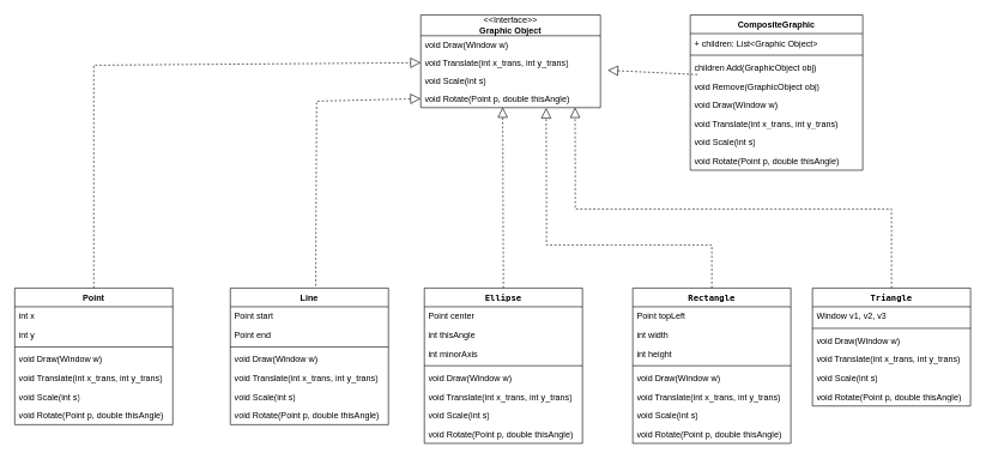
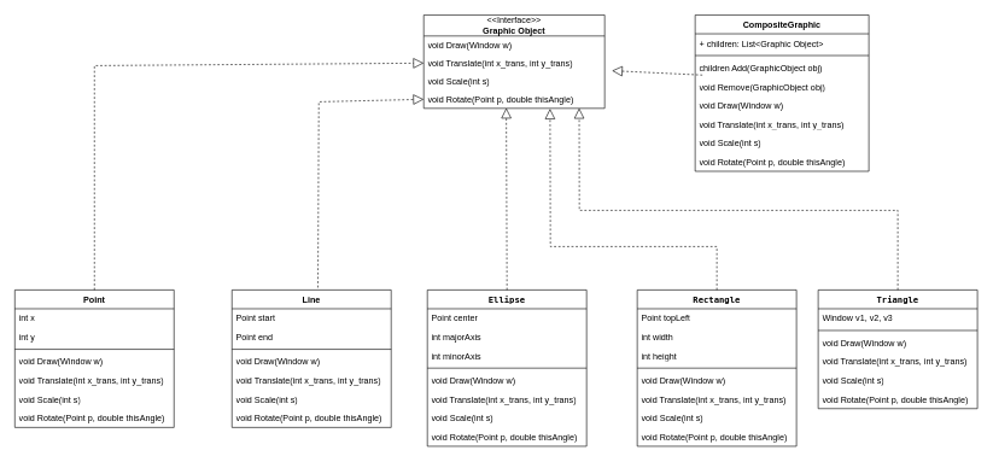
  <mxCell id="0" />
  <mxCell id="1" parent="0" />
  <mxCell id="2" value="&lt;div&gt;&lt;span style=&quot;font-weight: normal;&quot;&gt;&amp;lt;&amp;lt;Interface&amp;gt;&amp;gt;&lt;/span&gt;&lt;/div&gt;Graphic Object" style="swimlane;fontStyle=1;align=center;verticalAlign=middle;childLayout=stackLayout;horizontal=1;startSize=29;horizontalStack=0;resizeParent=1;resizeParentMax=0;resizeLast=0;collapsible=0;marginBottom=0;html=1;whiteSpace=wrap;" vertex="1" parent="1"><mxGeometry x="585" y="20" width="250" height="129" as="geometry" /></mxCell>
  <mxCell id="3" value="void Draw(Window w)" style="text;html=1;strokeColor=none;fillColor=none;align=left;verticalAlign=middle;spacingLeft=4;spacingRight=4;overflow=hidden;rotatable=0;points=[[0,0.5],[1,0.5]];portConstraint=eastwest;whiteSpace=wrap;" vertex="1" parent="2"><mxGeometry y="29" width="250" height="25" as="geometry" /></mxCell>
  <mxCell id="4" value="void Translate(int x_trans, int y_trans)" style="text;html=1;strokeColor=none;fillColor=none;align=left;verticalAlign=middle;spacingLeft=4;spacingRight=4;overflow=hidden;rotatable=0;points=[[0,0.5],[1,0.5]];portConstraint=eastwest;whiteSpace=wrap;" vertex="1" parent="2"><mxGeometry y="54" width="250" height="25" as="geometry" /></mxCell>
  <mxCell id="5" value="void Scale(int s)" style="text;html=1;strokeColor=none;fillColor=none;align=left;verticalAlign=middle;spacingLeft=4;spacingRight=4;overflow=hidden;rotatable=0;points=[[0,0.5],[1,0.5]];portConstraint=eastwest;whiteSpace=wrap;" vertex="1" parent="2"><mxGeometry y="79" width="250" height="25" as="geometry" /></mxCell>
  <mxCell id="6" value="void Rotate(Point p, double thisAngle)" style="text;html=1;strokeColor=none;fillColor=none;align=left;verticalAlign=middle;spacingLeft=4;spacingRight=4;overflow=hidden;rotatable=0;points=[[0,0.5],[1,0.5]];portConstraint=eastwest;whiteSpace=wrap;" vertex="1" parent="2"><mxGeometry y="104" width="250" height="25" as="geometry" /></mxCell>
  <mxCell id="7" value="CompositeGraphic" style="swimlane;fontStyle=1;align=center;verticalAlign=top;childLayout=stackLayout;horizontal=1;startSize=26;horizontalStack=0;resizeParent=1;resizeParentMax=0;resizeLast=0;collapsible=1;marginBottom=0;whiteSpace=wrap;html=1;" vertex="1" parent="1"><mxGeometry x="960" y="20" width="240" height="216" as="geometry" /></mxCell>
  <mxCell id="8" value="+ children: List&amp;lt;Graphic Object&amp;gt;" style="text;strokeColor=none;fillColor=none;align=left;verticalAlign=top;spacingLeft=4;spacingRight=4;overflow=hidden;rotatable=0;points=[[0,0.5],[1,0.5]];portConstraint=eastwest;whiteSpace=wrap;html=1;" vertex="1" parent="7"><mxGeometry y="26" width="240" height="26" as="geometry" /></mxCell>
  <mxCell id="9" value="" style="line;strokeWidth=1;fillColor=none;align=left;verticalAlign=middle;spacingTop=-1;spacingLeft=3;spacingRight=3;rotatable=0;labelPosition=right;points=[];portConstraint=eastwest;strokeColor=inherit;" vertex="1" parent="7"><mxGeometry y="52" width="240" height="8" as="geometry" /></mxCell>
  <mxCell id="10" value="children Add(GraphicObject obj)" style="text;strokeColor=none;fillColor=none;align=left;verticalAlign=top;spacingLeft=4;spacingRight=4;overflow=hidden;rotatable=0;points=[[0,0.5],[1,0.5]];portConstraint=eastwest;whiteSpace=wrap;html=1;" vertex="1" parent="7"><mxGeometry y="60" width="240" height="26" as="geometry" /></mxCell>
  <mxCell id="11" value="void Remove(GraphicObject obj)" style="text;strokeColor=none;fillColor=none;align=left;verticalAlign=top;spacingLeft=4;spacingRight=4;overflow=hidden;rotatable=0;points=[[0,0.5],[1,0.5]];portConstraint=eastwest;whiteSpace=wrap;html=1;" vertex="1" parent="7"><mxGeometry y="86" width="240" height="26" as="geometry" /></mxCell>
  <mxCell id="12" value="void Draw(Window w)" style="text;strokeColor=none;fillColor=none;align=left;verticalAlign=top;spacingLeft=4;spacingRight=4;overflow=hidden;rotatable=0;points=[[0,0.5],[1,0.5]];portConstraint=eastwest;whiteSpace=wrap;html=1;" vertex="1" parent="7"><mxGeometry y="112" width="240" height="26" as="geometry" /></mxCell>
  <mxCell id="13" value="void Translate(int x_trans, int y_trans)" style="text;strokeColor=none;fillColor=none;align=left;verticalAlign=top;spacingLeft=4;spacingRight=4;overflow=hidden;rotatable=0;points=[[0,0.5],[1,0.5]];portConstraint=eastwest;whiteSpace=wrap;html=1;" vertex="1" parent="7"><mxGeometry y="138" width="240" height="26" as="geometry" /></mxCell>
  <mxCell id="14" value="void Scale(int s)" style="text;strokeColor=none;fillColor=none;align=left;verticalAlign=top;spacingLeft=4;spacingRight=4;overflow=hidden;rotatable=0;points=[[0,0.5],[1,0.5]];portConstraint=eastwest;whiteSpace=wrap;html=1;" vertex="1" parent="7"><mxGeometry y="164" width="240" height="26" as="geometry" /></mxCell>
  <mxCell id="15" value="void Rotate(Point p, double thisAngle)" style="text;strokeColor=none;fillColor=none;align=left;verticalAlign=top;spacingLeft=4;spacingRight=4;overflow=hidden;rotatable=0;points=[[0,0.5],[1,0.5]];portConstraint=eastwest;whiteSpace=wrap;html=1;" vertex="1" parent="7"><mxGeometry y="190" width="240" height="26" as="geometry" /></mxCell>
  <mxCell id="16" value="Point" style="swimlane;fontStyle=1;align=center;verticalAlign=top;childLayout=stackLayout;horizontal=1;startSize=26;horizontalStack=0;resizeParent=1;resizeParentMax=0;resizeLast=0;collapsible=1;marginBottom=0;whiteSpace=wrap;html=1;" vertex="1" parent="1"><mxGeometry x="20" y="400" width="220" height="190" as="geometry" /></mxCell>
  <mxCell id="17" value="int x" style="text;strokeColor=none;fillColor=none;align=left;verticalAlign=top;spacingLeft=4;spacingRight=4;overflow=hidden;rotatable=0;points=[[0,0.5],[1,0.5]];portConstraint=eastwest;whiteSpace=wrap;html=1;" vertex="1" parent="16"><mxGeometry y="26" width="220" height="26" as="geometry" /></mxCell>
  <mxCell id="18" value="int y" style="text;strokeColor=none;fillColor=none;align=left;verticalAlign=top;spacingLeft=4;spacingRight=4;overflow=hidden;rotatable=0;points=[[0,0.5],[1,0.5]];portConstraint=eastwest;whiteSpace=wrap;html=1;" vertex="1" parent="16"><mxGeometry y="52" width="220" height="26" as="geometry" /></mxCell>
  <mxCell id="19" value="" style="line;strokeWidth=1;fillColor=none;align=left;verticalAlign=middle;spacingTop=-1;spacingLeft=3;spacingRight=3;rotatable=0;labelPosition=right;points=[];portConstraint=eastwest;strokeColor=inherit;" vertex="1" parent="16"><mxGeometry y="78" width="220" height="8" as="geometry" /></mxCell>
  <mxCell id="20" value="void Draw(Window w)" style="text;strokeColor=none;fillColor=none;align=left;verticalAlign=top;spacingLeft=4;spacingRight=4;overflow=hidden;rotatable=0;points=[[0,0.5],[1,0.5]];portConstraint=eastwest;whiteSpace=wrap;html=1;" vertex="1" parent="16"><mxGeometry y="86" width="220" height="26" as="geometry" /></mxCell>
  <mxCell id="21" value="&lt;div&gt;void Translate(int x_trans, int y_trans)&lt;/div&gt;&lt;div&gt;&lt;br&gt;&lt;/div&gt;" style="text;strokeColor=none;fillColor=none;align=left;verticalAlign=top;spacingLeft=4;spacingRight=4;overflow=hidden;rotatable=0;points=[[0,0.5],[1,0.5]];portConstraint=eastwest;whiteSpace=wrap;html=1;" vertex="1" parent="16"><mxGeometry y="112" width="220" height="26" as="geometry" /></mxCell>
  <mxCell id="22" value="&lt;div&gt;void Scale(int s)&lt;/div&gt;" style="text;strokeColor=none;fillColor=none;align=left;verticalAlign=top;spacingLeft=4;spacingRight=4;overflow=hidden;rotatable=0;points=[[0,0.5],[1,0.5]];portConstraint=eastwest;whiteSpace=wrap;html=1;" vertex="1" parent="16"><mxGeometry y="138" width="220" height="26" as="geometry" /></mxCell>
  <mxCell id="23" value="&lt;div&gt;void Rotate(Point p, double thisAngle)&lt;/div&gt;" style="text;strokeColor=none;fillColor=none;align=left;verticalAlign=top;spacingLeft=4;spacingRight=4;overflow=hidden;rotatable=0;points=[[0,0.5],[1,0.5]];portConstraint=eastwest;whiteSpace=wrap;html=1;" vertex="1" parent="16"><mxGeometry y="164" width="220" height="26" as="geometry" /></mxCell>
  <mxCell id="24" value="Line" style="swimlane;fontStyle=1;align=center;verticalAlign=top;childLayout=stackLayout;horizontal=1;startSize=26;horizontalStack=0;resizeParent=1;resizeParentMax=0;resizeLast=0;collapsible=1;marginBottom=0;whiteSpace=wrap;html=1;" vertex="1" parent="1"><mxGeometry x="320" y="400" width="220" height="190" as="geometry" /></mxCell>
  <mxCell id="25" value="Point start" style="text;strokeColor=none;fillColor=none;align=left;verticalAlign=top;spacingLeft=4;spacingRight=4;overflow=hidden;rotatable=0;points=[[0,0.5],[1,0.5]];portConstraint=eastwest;whiteSpace=wrap;html=1;" vertex="1" parent="24"><mxGeometry y="26" width="220" height="26" as="geometry" /></mxCell>
  <mxCell id="26" value="Point end" style="text;strokeColor=none;fillColor=none;align=left;verticalAlign=top;spacingLeft=4;spacingRight=4;overflow=hidden;rotatable=0;points=[[0,0.5],[1,0.5]];portConstraint=eastwest;whiteSpace=wrap;html=1;" vertex="1" parent="24"><mxGeometry y="52" width="220" height="26" as="geometry" /></mxCell>
  <mxCell id="27" value="" style="line;strokeWidth=1;fillColor=none;align=left;verticalAlign=middle;spacingTop=-1;spacingLeft=3;spacingRight=3;rotatable=0;labelPosition=right;points=[];portConstraint=eastwest;strokeColor=inherit;" vertex="1" parent="24"><mxGeometry y="78" width="220" height="8" as="geometry" /></mxCell>
  <mxCell id="28" value="void Draw(Window w)" style="text;strokeColor=none;fillColor=none;align=left;verticalAlign=top;spacingLeft=4;spacingRight=4;overflow=hidden;rotatable=0;points=[[0,0.5],[1,0.5]];portConstraint=eastwest;whiteSpace=wrap;html=1;" vertex="1" parent="24"><mxGeometry y="86" width="220" height="26" as="geometry" /></mxCell>
  <mxCell id="29" value="&lt;div&gt;void Translate(int x_trans, int y_trans)&lt;/div&gt;&lt;div&gt;&lt;br&gt;&lt;/div&gt;" style="text;strokeColor=none;fillColor=none;align=left;verticalAlign=top;spacingLeft=4;spacingRight=4;overflow=hidden;rotatable=0;points=[[0,0.5],[1,0.5]];portConstraint=eastwest;whiteSpace=wrap;html=1;" vertex="1" parent="24"><mxGeometry y="112" width="220" height="26" as="geometry" /></mxCell>
  <mxCell id="30" value="&lt;div&gt;void Scale(int s)&lt;/div&gt;" style="text;strokeColor=none;fillColor=none;align=left;verticalAlign=top;spacingLeft=4;spacingRight=4;overflow=hidden;rotatable=0;points=[[0,0.5],[1,0.5]];portConstraint=eastwest;whiteSpace=wrap;html=1;" vertex="1" parent="24"><mxGeometry y="138" width="220" height="26" as="geometry" /></mxCell>
  <mxCell id="31" value="&lt;div&gt;void Rotate(Point p, double thisAngle)&lt;/div&gt;" style="text;strokeColor=none;fillColor=none;align=left;verticalAlign=top;spacingLeft=4;spacingRight=4;overflow=hidden;rotatable=0;points=[[0,0.5],[1,0.5]];portConstraint=eastwest;whiteSpace=wrap;html=1;" vertex="1" parent="24"><mxGeometry y="164" width="220" height="26" as="geometry" /></mxCell>
  <mxCell id="32" value="&lt;code data-end=&quot;1353&quot; data-start=&quot;1344&quot;&gt;Ellipse&lt;/code&gt;" style="swimlane;fontStyle=1;align=center;verticalAlign=top;childLayout=stackLayout;horizontal=1;startSize=26;horizontalStack=0;resizeParent=1;resizeParentMax=0;resizeLast=0;collapsible=1;marginBottom=0;whiteSpace=wrap;html=1;" vertex="1" parent="1"><mxGeometry x="590" y="400" width="220" height="216" as="geometry" /></mxCell>
  <mxCell id="33" value="Point center" style="text;strokeColor=none;fillColor=none;align=left;verticalAlign=top;spacingLeft=4;spacingRight=4;overflow=hidden;rotatable=0;points=[[0,0.5],[1,0.5]];portConstraint=eastwest;whiteSpace=wrap;html=1;" vertex="1" parent="32"><mxGeometry y="26" width="220" height="26" as="geometry" /></mxCell>
- <mxCell id="34" value="int thisAngle" style="text;strokeColor=none;fillColor=none;align=left;verticalAlign=top;spacingLeft=4;spacingRight=4;overflow=hidden;rotatable=0;points=[[0,0.5],[1,0.5]];portConstraint=eastwest;whiteSpace=wrap;html=1;" vertex="1" parent="32"><mxGeometry y="52" width="220" height="26" as="geometry" /></mxCell>
+ <mxCell id="34" value="int majorAxis" style="text;strokeColor=none;fillColor=none;align=left;verticalAlign=top;spacingLeft=4;spacingRight=4;overflow=hidden;rotatable=0;points=[[0,0.5],[1,0.5]];portConstraint=eastwest;whiteSpace=wrap;html=1;" vertex="1" parent="32"><mxGeometry y="52" width="220" height="26" as="geometry" /></mxCell>
  <mxCell id="35" value="int minorAxis" style="text;strokeColor=none;fillColor=none;align=left;verticalAlign=top;spacingLeft=4;spacingRight=4;overflow=hidden;rotatable=0;points=[[0,0.5],[1,0.5]];portConstraint=eastwest;whiteSpace=wrap;html=1;" vertex="1" parent="32"><mxGeometry y="78" width="220" height="26" as="geometry" /></mxCell>
  <mxCell id="36" value="" style="line;strokeWidth=1;fillColor=none;align=left;verticalAlign=middle;spacingTop=-1;spacingLeft=3;spacingRight=3;rotatable=0;labelPosition=right;points=[];portConstraint=eastwest;strokeColor=inherit;" vertex="1" parent="32"><mxGeometry y="104" width="220" height="8" as="geometry" /></mxCell>
  <mxCell id="37" value="void Draw(Window w)" style="text;strokeColor=none;fillColor=none;align=left;verticalAlign=top;spacingLeft=4;spacingRight=4;overflow=hidden;rotatable=0;points=[[0,0.5],[1,0.5]];portConstraint=eastwest;whiteSpace=wrap;html=1;" vertex="1" parent="32"><mxGeometry y="112" width="220" height="26" as="geometry" /></mxCell>
  <mxCell id="38" value="&lt;div&gt;void Translate(int x_trans, int y_trans)&lt;/div&gt;&lt;div&gt;&lt;br&gt;&lt;/div&gt;" style="text;strokeColor=none;fillColor=none;align=left;verticalAlign=top;spacingLeft=4;spacingRight=4;overflow=hidden;rotatable=0;points=[[0,0.5],[1,0.5]];portConstraint=eastwest;whiteSpace=wrap;html=1;" vertex="1" parent="32"><mxGeometry y="138" width="220" height="26" as="geometry" /></mxCell>
  <mxCell id="39" value="&lt;div&gt;void Scale(int s)&lt;/div&gt;" style="text;strokeColor=none;fillColor=none;align=left;verticalAlign=top;spacingLeft=4;spacingRight=4;overflow=hidden;rotatable=0;points=[[0,0.5],[1,0.5]];portConstraint=eastwest;whiteSpace=wrap;html=1;" vertex="1" parent="32"><mxGeometry y="164" width="220" height="26" as="geometry" /></mxCell>
  <mxCell id="40" value="&lt;div&gt;void Rotate(Point p, double thisAngle)&lt;/div&gt;" style="text;strokeColor=none;fillColor=none;align=left;verticalAlign=top;spacingLeft=4;spacingRight=4;overflow=hidden;rotatable=0;points=[[0,0.5],[1,0.5]];portConstraint=eastwest;whiteSpace=wrap;html=1;" vertex="1" parent="32"><mxGeometry y="190" width="220" height="26" as="geometry" /></mxCell>
  <mxCell id="41" value="&lt;code data-end=&quot;1807&quot; data-start=&quot;1796&quot;&gt;Rectangle&lt;/code&gt;" style="swimlane;fontStyle=1;align=center;verticalAlign=top;childLayout=stackLayout;horizontal=1;startSize=26;horizontalStack=0;resizeParent=1;resizeParentMax=0;resizeLast=0;collapsible=1;marginBottom=0;whiteSpace=wrap;html=1;" vertex="1" parent="1"><mxGeometry x="880" y="400" width="220" height="216" as="geometry" /></mxCell>
  <mxCell id="42" value="Point topLeft" style="text;strokeColor=none;fillColor=none;align=left;verticalAlign=top;spacingLeft=4;spacingRight=4;overflow=hidden;rotatable=0;points=[[0,0.5],[1,0.5]];portConstraint=eastwest;whiteSpace=wrap;html=1;" vertex="1" parent="41"><mxGeometry y="26" width="220" height="26" as="geometry" /></mxCell>
  <mxCell id="43" value="int width" style="text;strokeColor=none;fillColor=none;align=left;verticalAlign=top;spacingLeft=4;spacingRight=4;overflow=hidden;rotatable=0;points=[[0,0.5],[1,0.5]];portConstraint=eastwest;whiteSpace=wrap;html=1;" vertex="1" parent="41"><mxGeometry y="52" width="220" height="26" as="geometry" /></mxCell>
  <mxCell id="44" value="int height" style="text;strokeColor=none;fillColor=none;align=left;verticalAlign=top;spacingLeft=4;spacingRight=4;overflow=hidden;rotatable=0;points=[[0,0.5],[1,0.5]];portConstraint=eastwest;whiteSpace=wrap;html=1;" vertex="1" parent="41"><mxGeometry y="78" width="220" height="26" as="geometry" /></mxCell>
  <mxCell id="45" value="" style="line;strokeWidth=1;fillColor=none;align=left;verticalAlign=middle;spacingTop=-1;spacingLeft=3;spacingRight=3;rotatable=0;labelPosition=right;points=[];portConstraint=eastwest;strokeColor=inherit;" vertex="1" parent="41"><mxGeometry y="104" width="220" height="8" as="geometry" /></mxCell>
  <mxCell id="46" value="void Draw(Window w)" style="text;strokeColor=none;fillColor=none;align=left;verticalAlign=top;spacingLeft=4;spacingRight=4;overflow=hidden;rotatable=0;points=[[0,0.5],[1,0.5]];portConstraint=eastwest;whiteSpace=wrap;html=1;" vertex="1" parent="41"><mxGeometry y="112" width="220" height="26" as="geometry" /></mxCell>
  <mxCell id="47" value="&lt;div&gt;void Translate(int x_trans, int y_trans)&lt;/div&gt;&lt;div&gt;&lt;br&gt;&lt;/div&gt;" style="text;strokeColor=none;fillColor=none;align=left;verticalAlign=top;spacingLeft=4;spacingRight=4;overflow=hidden;rotatable=0;points=[[0,0.5],[1,0.5]];portConstraint=eastwest;whiteSpace=wrap;html=1;" vertex="1" parent="41"><mxGeometry y="138" width="220" height="26" as="geometry" /></mxCell>
  <mxCell id="48" value="&lt;div&gt;void Scale(int s)&lt;/div&gt;" style="text;strokeColor=none;fillColor=none;align=left;verticalAlign=top;spacingLeft=4;spacingRight=4;overflow=hidden;rotatable=0;points=[[0,0.5],[1,0.5]];portConstraint=eastwest;whiteSpace=wrap;html=1;" vertex="1" parent="41"><mxGeometry y="164" width="220" height="26" as="geometry" /></mxCell>
  <mxCell id="49" value="&lt;div&gt;void Rotate(Point p, double thisAngle)&lt;/div&gt;" style="text;strokeColor=none;fillColor=none;align=left;verticalAlign=top;spacingLeft=4;spacingRight=4;overflow=hidden;rotatable=0;points=[[0,0.5],[1,0.5]];portConstraint=eastwest;whiteSpace=wrap;html=1;" vertex="1" parent="41"><mxGeometry y="190" width="220" height="26" as="geometry" /></mxCell>
  <mxCell id="50" value="&lt;code data-end=&quot;2276&quot; data-start=&quot;2266&quot;&gt;Triangle&lt;/code&gt;" style="swimlane;fontStyle=1;align=center;verticalAlign=top;childLayout=stackLayout;horizontal=1;startSize=26;horizontalStack=0;resizeParent=1;resizeParentMax=0;resizeLast=0;collapsible=1;marginBottom=0;whiteSpace=wrap;html=1;" vertex="1" parent="1"><mxGeometry x="1130" y="400" width="220" height="164" as="geometry" /></mxCell>
  <mxCell id="51" value="Window v1, v2, v3" style="text;strokeColor=none;fillColor=none;align=left;verticalAlign=top;spacingLeft=4;spacingRight=4;overflow=hidden;rotatable=0;points=[[0,0.5],[1,0.5]];portConstraint=eastwest;whiteSpace=wrap;html=1;" vertex="1" parent="50"><mxGeometry y="26" width="220" height="26" as="geometry" /></mxCell>
  <mxCell id="52" value="" style="line;strokeWidth=1;fillColor=none;align=left;verticalAlign=middle;spacingTop=-1;spacingLeft=3;spacingRight=3;rotatable=0;labelPosition=right;points=[];portConstraint=eastwest;strokeColor=inherit;" vertex="1" parent="50"><mxGeometry y="52" width="220" height="8" as="geometry" /></mxCell>
  <mxCell id="53" value="void Draw(Window w)" style="text;strokeColor=none;fillColor=none;align=left;verticalAlign=top;spacingLeft=4;spacingRight=4;overflow=hidden;rotatable=0;points=[[0,0.5],[1,0.5]];portConstraint=eastwest;whiteSpace=wrap;html=1;" vertex="1" parent="50"><mxGeometry y="60" width="220" height="26" as="geometry" /></mxCell>
  <mxCell id="54" value="&lt;div&gt;void Translate(int x_trans, int y_trans)&lt;/div&gt;&lt;div&gt;&lt;br&gt;&lt;/div&gt;" style="text;strokeColor=none;fillColor=none;align=left;verticalAlign=top;spacingLeft=4;spacingRight=4;overflow=hidden;rotatable=0;points=[[0,0.5],[1,0.5]];portConstraint=eastwest;whiteSpace=wrap;html=1;" vertex="1" parent="50"><mxGeometry y="86" width="220" height="26" as="geometry" /></mxCell>
  <mxCell id="55" value="&lt;div&gt;void Scale(int s)&lt;/div&gt;" style="text;strokeColor=none;fillColor=none;align=left;verticalAlign=top;spacingLeft=4;spacingRight=4;overflow=hidden;rotatable=0;points=[[0,0.5],[1,0.5]];portConstraint=eastwest;whiteSpace=wrap;html=1;" vertex="1" parent="50"><mxGeometry y="112" width="220" height="26" as="geometry" /></mxCell>
  <mxCell id="56" value="&lt;div&gt;void Rotate(Point p, double thisAngle)&lt;/div&gt;" style="text;strokeColor=none;fillColor=none;align=left;verticalAlign=top;spacingLeft=4;spacingRight=4;overflow=hidden;rotatable=0;points=[[0,0.5],[1,0.5]];portConstraint=eastwest;whiteSpace=wrap;html=1;" vertex="1" parent="50"><mxGeometry y="138" width="220" height="26" as="geometry" /></mxCell>
  <mxCell id="57" value="" style="endArrow=block;dashed=1;endFill=0;endSize=12;html=1;rounded=0;entryX=0;entryY=0.5;entryDx=0;entryDy=0;" edge="1" parent="1" target="4"><mxGeometry width="160" relative="1" as="geometry"><mxPoint x="130" y="400" as="sourcePoint" /><mxPoint x="290" y="400" as="targetPoint" /><Array as="points"><mxPoint x="130" y="90" /></Array></mxGeometry></mxCell>
  <mxCell id="58" value="" style="endArrow=block;dashed=1;endFill=0;endSize=12;html=1;rounded=0;entryX=0;entryY=0.5;entryDx=0;entryDy=0;exitX=0.54;exitY=-0.017;exitDx=0;exitDy=0;exitPerimeter=0;" edge="1" parent="1" source="24" target="6"><mxGeometry width="160" relative="1" as="geometry"><mxPoint x="140" y="410" as="sourcePoint" /><mxPoint x="595" y="97" as="targetPoint" /><Array as="points"><mxPoint x="440" y="140" /></Array></mxGeometry></mxCell>
  <mxCell id="59" value="" style="endArrow=block;dashed=1;endFill=0;endSize=12;html=1;rounded=0;entryX=0.456;entryY=0.977;entryDx=0;entryDy=0;exitX=0.5;exitY=0;exitDx=0;exitDy=0;entryPerimeter=0;" edge="1" parent="1" source="32" target="6"><mxGeometry width="160" relative="1" as="geometry"><mxPoint x="449" y="407" as="sourcePoint" /><mxPoint x="595" y="147" as="targetPoint" /><Array as="points" /></mxGeometry></mxCell>
  <mxCell id="60" value="" style="endArrow=block;dashed=1;endFill=0;endSize=12;html=1;rounded=0;entryX=0.698;entryY=1.02;entryDx=0;entryDy=0;exitX=0.5;exitY=0;exitDx=0;exitDy=0;entryPerimeter=0;" edge="1" parent="1" source="41" target="6"><mxGeometry width="160" relative="1" as="geometry"><mxPoint x="710" y="410" as="sourcePoint" /><mxPoint x="709" y="158" as="targetPoint" /><Array as="points"><mxPoint x="990" y="340" /><mxPoint x="760" y="340" /></Array></mxGeometry></mxCell>
  <mxCell id="61" value="" style="endArrow=block;dashed=1;endFill=0;endSize=12;html=1;rounded=0;entryX=1;entryY=0.5;entryDx=0;entryDy=0;exitX=0;exitY=0.5;exitDx=0;exitDy=0;" edge="1" parent="1"><mxGeometry width="160" relative="1" as="geometry"><mxPoint x="970" y="103" as="sourcePoint" /><mxPoint x="845" y="97" as="targetPoint" /><Array as="points" /></mxGeometry></mxCell>
  <mxCell id="62" value="" style="endArrow=block;dashed=1;endFill=0;endSize=12;html=1;rounded=0;entryX=0.859;entryY=0.987;entryDx=0;entryDy=0;exitX=0.5;exitY=0;exitDx=0;exitDy=0;entryPerimeter=0;" edge="1" parent="1" source="50" target="6"><mxGeometry width="160" relative="1" as="geometry"><mxPoint x="1055" y="389" as="sourcePoint" /><mxPoint x="820" y="140" as="targetPoint" /><Array as="points"><mxPoint x="1240" y="290" /><mxPoint x="800" y="290" /></Array></mxGeometry></mxCell>
